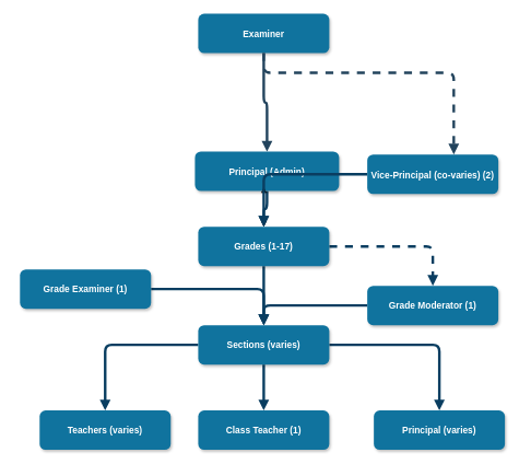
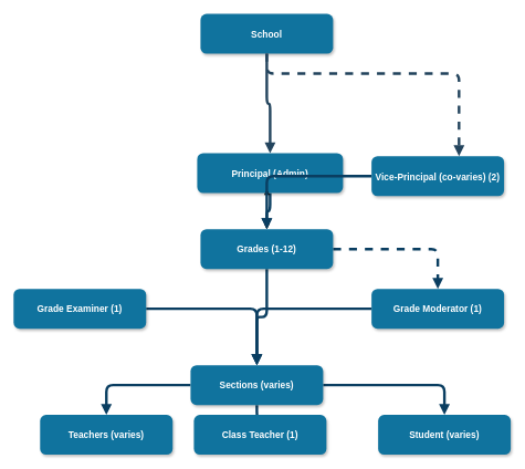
  <mxCell id="0" />
  <mxCell id="1" parent="0" />
- <mxCell id="2" value="Examiner" style="rounded=1;fillColor=#10739E;strokeColor=none;shadow=1;gradientColor=none;fontStyle=1;fontColor=#FFFFFF;fontSize=14;" parent="1" vertex="1"><mxGeometry x="302" y="20.5" width="200" height="60" as="geometry" /></mxCell>
+ <mxCell id="2" value="School" style="rounded=1;fillColor=#10739E;strokeColor=none;shadow=1;gradientColor=none;fontStyle=1;fontColor=#FFFFFF;fontSize=14;" parent="1" vertex="1"><mxGeometry x="302" y="20.5" width="200" height="60" as="geometry" /></mxCell>
  <mxCell id="3" style="edgeStyle=orthogonalEdgeStyle;orthogonalLoop=1;jettySize=auto;html=1;startFill=0;endArrow=block;endFill=1;strokeColor=#0A3E61;strokeWidth=4;" edge="1" parent="1" source="4" target="12"><mxGeometry relative="1" as="geometry" /></mxCell>
  <mxCell id="4" value="Principal (Admin)" style="rounded=1;fillColor=#10739E;strokeColor=none;shadow=1;gradientColor=none;fontStyle=1;fontColor=#FFFFFF;fontSize=14;" parent="1" vertex="1"><mxGeometry x="297" y="230.5" width="220" height="60" as="geometry" /></mxCell>
  <mxCell id="5" style="edgeStyle=orthogonalEdgeStyle;rounded=0;orthogonalLoop=1;jettySize=auto;html=1;entryX=0.5;entryY=0;entryDx=0;entryDy=0;startArrow=block;startFill=1;endArrow=block;endFill=1;" edge="1" parent="1" target="12"><mxGeometry relative="1" as="geometry"><mxPoint x="402" y="285" as="sourcePoint" /></mxGeometry></mxCell>
  <mxCell id="6" style="edgeStyle=orthogonalEdgeStyle;orthogonalLoop=1;jettySize=auto;html=1;entryX=0.5;entryY=0;entryDx=0;entryDy=0;startFill=0;endArrow=block;endFill=1;strokeColor=#0A3E61;strokeWidth=4;" edge="1" parent="1" source="7" target="12"><mxGeometry relative="1" as="geometry" /></mxCell>
  <mxCell id="7" value="Vice-Principal (co-varies) (2)" style="rounded=1;fillColor=#10739E;strokeColor=none;shadow=1;gradientColor=none;fontStyle=1;fontColor=#FFFFFF;fontSize=14;" parent="1" vertex="1"><mxGeometry x="560" y="235" width="200" height="60" as="geometry" /></mxCell>
  <mxCell id="8" value="" style="edgeStyle=elbowEdgeStyle;elbow=vertical;strokeWidth=4;endArrow=block;endFill=1;fontStyle=1;strokeColor=#23445D;" parent="1" source="2" target="4" edge="1"><mxGeometry x="22" y="165.5" width="100" height="100" as="geometry"><mxPoint x="-348" y="80.5" as="sourcePoint" /><mxPoint x="-248" y="-19.5" as="targetPoint" /></mxGeometry></mxCell>
  <mxCell id="9" value="" style="edgeStyle=elbowEdgeStyle;elbow=vertical;strokeWidth=4;endArrow=block;endFill=1;fontStyle=1;dashed=1;strokeColor=#23445D;" parent="1" source="2" target="7" edge="1"><mxGeometry x="22" y="165.5" width="100" height="100" as="geometry"><mxPoint x="-348" y="80.5" as="sourcePoint" /><mxPoint x="-248" y="-19.5" as="targetPoint" /><Array as="points"><mxPoint x="692" y="110.5" /></Array></mxGeometry></mxCell>
  <mxCell id="10" style="edgeStyle=orthogonalEdgeStyle;orthogonalLoop=1;jettySize=auto;html=1;startFill=0;endArrow=block;endFill=1;strokeColor=#0A3E61;strokeWidth=4;" edge="1" parent="1" source="12" target="16"><mxGeometry relative="1" as="geometry" /></mxCell>
  <mxCell id="11" style="edgeStyle=orthogonalEdgeStyle;orthogonalLoop=1;jettySize=auto;html=1;startFill=0;endArrow=block;endFill=1;strokeColor=#0A3E61;strokeWidth=4;dashed=1;" edge="1" parent="1" source="12" target="18"><mxGeometry relative="1" as="geometry" /></mxCell>
- <mxCell id="12" value="Grades (1-17)" style="rounded=1;fillColor=#10739E;strokeColor=none;shadow=1;gradientColor=none;fontStyle=1;fontColor=#FFFFFF;fontSize=14;" vertex="1" parent="1"><mxGeometry x="302" y="345" width="200" height="60" as="geometry" /></mxCell>
+ <mxCell id="12" value="Grades (1-12)" style="rounded=1;fillColor=#10739E;strokeColor=none;shadow=1;gradientColor=none;fontStyle=1;fontColor=#FFFFFF;fontSize=14;" vertex="1" parent="1"><mxGeometry x="302" y="345" width="200" height="60" as="geometry" /></mxCell>
  <mxCell id="13" style="edgeStyle=orthogonalEdgeStyle;orthogonalLoop=1;jettySize=auto;html=1;startFill=0;endArrow=block;endFill=1;strokeColor=#0A3E61;strokeWidth=4;" edge="1" parent="1" source="16" target="20"><mxGeometry relative="1" as="geometry" /></mxCell>
  <mxCell id="14" style="edgeStyle=orthogonalEdgeStyle;orthogonalLoop=1;jettySize=auto;html=1;startFill=0;endArrow=block;endFill=1;strokeColor=#0A3E61;strokeWidth=4;" edge="1" parent="1" source="16" target="21"><mxGeometry relative="1" as="geometry" /></mxCell>
  <mxCell id="15" style="edgeStyle=orthogonalEdgeStyle;orthogonalLoop=1;jettySize=auto;html=1;startFill=0;endArrow=block;endFill=1;strokeColor=#0A3E61;strokeWidth=4;" edge="1" parent="1" source="16" target="19"><mxGeometry relative="1" as="geometry" /></mxCell>
- <mxCell id="16" value="Sections (varies)" style="rounded=1;fillColor=#10739E;strokeColor=none;shadow=1;gradientColor=none;fontStyle=1;fontColor=#FFFFFF;fontSize=14;" vertex="1" parent="1"><mxGeometry x="302" y="495" width="200" height="60" as="geometry" /></mxCell>
+ <mxCell id="16" value="Sections (varies)" style="rounded=1;fillColor=#10739E;strokeColor=none;shadow=1;gradientColor=none;fontStyle=1;fontColor=#FFFFFF;fontSize=14;" vertex="1" parent="1"><mxGeometry x="287" y="550" width="200" height="60" as="geometry" /></mxCell>
  <mxCell id="17" style="edgeStyle=orthogonalEdgeStyle;orthogonalLoop=1;jettySize=auto;html=1;entryX=0.5;entryY=0;entryDx=0;entryDy=0;startFill=0;endArrow=block;endFill=1;strokeColor=#0A3E61;strokeWidth=4;" edge="1" parent="1" source="18" target="16"><mxGeometry relative="1" as="geometry" /></mxCell>
  <mxCell id="18" value="Grade Moderator (1)" style="rounded=1;fillColor=#10739E;strokeColor=none;shadow=1;gradientColor=none;fontStyle=1;fontColor=#FFFFFF;fontSize=14;" vertex="1" parent="1"><mxGeometry x="560" y="435" width="200" height="60" as="geometry" /></mxCell>
- <mxCell id="19" value="Class Teacher (1)" style="rounded=1;fillColor=#10739E;strokeColor=none;shadow=1;gradientColor=none;fontStyle=1;fontColor=#FFFFFF;fontSize=14;" vertex="1" parent="1"><mxGeometry x="302" y="625" width="200" height="60" as="geometry" /></mxCell>
+ <mxCell id="19" value="Class Teacher (1)" style="rounded=1;fillColor=#10739E;strokeColor=none;shadow=1;gradientColor=none;fontStyle=1;fontColor=#FFFFFF;fontSize=14;" vertex="1" parent="1"><mxGeometry x="292" y="625" width="200" height="60" as="geometry" /></mxCell>
  <mxCell id="20" value="Teachers (varies)" style="rounded=1;fillColor=#10739E;strokeColor=none;shadow=1;gradientColor=none;fontStyle=1;fontColor=#FFFFFF;fontSize=14;" vertex="1" parent="1"><mxGeometry x="60" y="625" width="200" height="60" as="geometry" /></mxCell>
- <mxCell id="21" value="Principal (varies)" style="rounded=1;fillColor=#10739E;strokeColor=none;shadow=1;gradientColor=none;fontStyle=1;fontColor=#FFFFFF;fontSize=14;" vertex="1" parent="1"><mxGeometry x="570" y="625" width="200" height="60" as="geometry" /></mxCell>
+ <mxCell id="21" value="Student (varies)" style="rounded=1;fillColor=#10739E;strokeColor=none;shadow=1;gradientColor=none;fontStyle=1;fontColor=#FFFFFF;fontSize=14;" vertex="1" parent="1"><mxGeometry x="570" y="625" width="200" height="60" as="geometry" /></mxCell>
  <mxCell id="22" style="edgeStyle=orthogonalEdgeStyle;orthogonalLoop=1;jettySize=auto;html=1;entryX=0.5;entryY=0;entryDx=0;entryDy=0;startFill=0;endArrow=block;endFill=1;strokeColor=#0A3E61;strokeWidth=4;" edge="1" parent="1" source="23" target="16"><mxGeometry relative="1" as="geometry" /></mxCell>
- <mxCell id="23" value="Grade Examiner (1)" style="rounded=1;fillColor=#10739E;strokeColor=none;shadow=1;gradientColor=none;fontStyle=1;fontColor=#FFFFFF;fontSize=14;" vertex="1" parent="1"><mxGeometry x="30" y="410" width="200" height="60" as="geometry" /></mxCell>
+ <mxCell id="23" value="Grade Examiner (1)" style="rounded=1;fillColor=#10739E;strokeColor=none;shadow=1;gradientColor=none;fontStyle=1;fontColor=#FFFFFF;fontSize=14;" vertex="1" parent="1"><mxGeometry x="20" y="435" width="200" height="60" as="geometry" /></mxCell>
